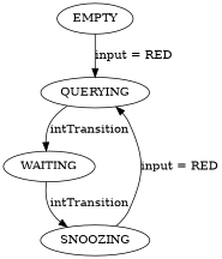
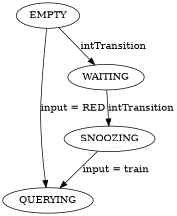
  digraph {
    rankdir=TB
    EMPTY
    QUERYING
    WAITING
    SNOOZING
    EMPTY -> QUERYING [label="input = RED"]
-   QUERYING -> WAITING [label=intTransition]
+   EMPTY -> WAITING [label=intTransition]
    WAITING -> SNOOZING [label=intTransition]
-   SNOOZING -> QUERYING [label="input = RED"]
+   SNOOZING -> QUERYING [label="input = train"]
  }
